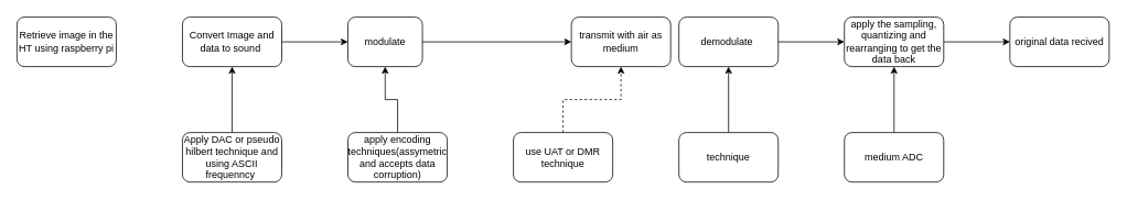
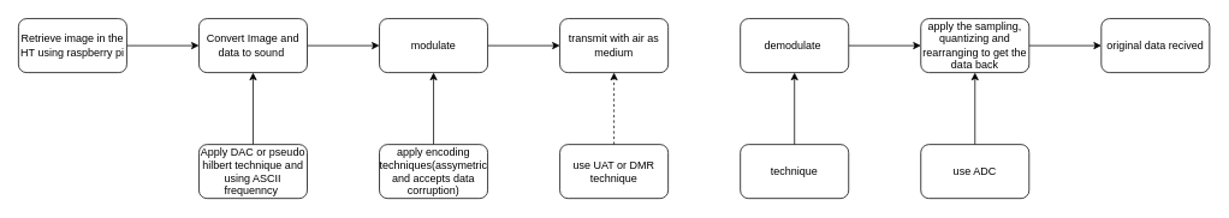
  <mxCell id="0" />
  <mxCell id="1" parent="0" />
  <mxCell id="2" value="" style="edgeStyle=orthogonalEdgeStyle;rounded=0;orthogonalLoop=1;jettySize=auto;html=1;" edge="1" parent="1" source="5" target="8"><mxGeometry relative="1" as="geometry" /></mxCell>
  <mxCell id="3" value="" style="edgeStyle=orthogonalEdgeStyle;rounded=0;orthogonalLoop=1;jettySize=auto;html=1;" edge="1" parent="1" source="18" target="5"><mxGeometry relative="1" as="geometry" /></mxCell>
+ <mxCell id="4" value="" style="edgeStyle=orthogonalEdgeStyle;rounded=0;orthogonalLoop=1;jettySize=auto;html=1;" edge="1" parent="1" source="23" target="5"><mxGeometry relative="1" as="geometry" /></mxCell>
  <mxCell id="5" value="Convert Image and data to sound&amp;nbsp;" style="rounded=1;whiteSpace=wrap;html=1;" vertex="1" parent="1"><mxGeometry x="220" y="20" width="120" height="60" as="geometry" /></mxCell>
  <mxCell id="6" value="" style="edgeStyle=orthogonalEdgeStyle;rounded=0;orthogonalLoop=1;jettySize=auto;html=1;" edge="1" parent="1" source="8" target="10"><mxGeometry relative="1" as="geometry" /></mxCell>
  <mxCell id="7" value="" style="edgeStyle=orthogonalEdgeStyle;rounded=0;orthogonalLoop=1;jettySize=auto;html=1;" edge="1" parent="1" source="19" target="8"><mxGeometry relative="1" as="geometry" /></mxCell>
- <mxCell id="8" value="modulate" style="whiteSpace=wrap;html=1;rounded=1;" vertex="1" parent="1"><mxGeometry x="420" y="20" width="90" height="60" as="geometry" /></mxCell>
+ <mxCell id="8" value="modulate" style="whiteSpace=wrap;html=1;rounded=1;" vertex="1" parent="1"><mxGeometry x="420" y="20" width="120" height="60" as="geometry" /></mxCell>
  <mxCell id="9" value="" style="edgeStyle=orthogonalEdgeStyle;rounded=0;orthogonalLoop=1;jettySize=auto;html=1;dashed=1;" edge="1" parent="1" source="20" target="10"><mxGeometry relative="1" as="geometry" /></mxCell>
- <mxCell id="10" value="transmit with air as medium" style="whiteSpace=wrap;html=1;rounded=1;" vertex="1" parent="1"><mxGeometry x="690" y="20" width="120" height="60" as="geometry" /></mxCell>
+ <mxCell id="10" value="transmit with air as medium" style="whiteSpace=wrap;html=1;rounded=1;" vertex="1" parent="1"><mxGeometry y="20" width="120" height="60" as="geometry" x="620" /></mxCell>
  <mxCell id="11" value="" style="edgeStyle=orthogonalEdgeStyle;rounded=0;orthogonalLoop=1;jettySize=auto;html=1;" edge="1" parent="1" source="13" target="16"><mxGeometry relative="1" as="geometry" /></mxCell>
  <mxCell id="12" value="" style="edgeStyle=orthogonalEdgeStyle;rounded=0;orthogonalLoop=1;jettySize=auto;html=1;" edge="1" parent="1" source="21" target="13"><mxGeometry relative="1" as="geometry" /></mxCell>
  <mxCell id="13" value="demodulate&amp;nbsp;" style="whiteSpace=wrap;html=1;rounded=1;" vertex="1" parent="1"><mxGeometry x="820" y="20" width="120" height="60" as="geometry" /></mxCell>
  <mxCell id="14" value="" style="edgeStyle=orthogonalEdgeStyle;rounded=0;orthogonalLoop=1;jettySize=auto;html=1;" edge="1" parent="1" source="16" target="17"><mxGeometry relative="1" as="geometry" /></mxCell>
  <mxCell id="15" value="" style="edgeStyle=orthogonalEdgeStyle;rounded=0;orthogonalLoop=1;jettySize=auto;html=1;" edge="1" parent="1" source="22" target="16"><mxGeometry relative="1" as="geometry" /></mxCell>
  <mxCell id="16" value="apply the sampling, quantizing and rearranging to get the data back" style="whiteSpace=wrap;html=1;rounded=1;" vertex="1" parent="1"><mxGeometry x="1020" y="20" width="120" height="60" as="geometry" /></mxCell>
  <mxCell id="17" value="original data recived" style="whiteSpace=wrap;html=1;rounded=1;" vertex="1" parent="1"><mxGeometry x="1220" y="20" width="120" height="60" as="geometry" /></mxCell>
  <mxCell id="18" value="Apply DAC or pseudo hilbert technique and using ASCII frequenncy&amp;nbsp;" style="rounded=1;whiteSpace=wrap;html=1;" vertex="1" parent="1"><mxGeometry x="220" y="160" width="120" height="60" as="geometry" /></mxCell>
  <mxCell id="19" value="apply encoding techniques(assymetric and accepts data corruption)" style="whiteSpace=wrap;html=1;rounded=1;" vertex="1" parent="1"><mxGeometry x="420" y="160" width="120" height="60" as="geometry" /></mxCell>
  <mxCell id="20" value="use UAT or DMR technique" style="whiteSpace=wrap;html=1;rounded=1;" vertex="1" parent="1"><mxGeometry y="160" width="120" height="60" as="geometry" x="620" /></mxCell>
  <mxCell id="21" value="technique" style="whiteSpace=wrap;html=1;rounded=1;" vertex="1" parent="1"><mxGeometry x="820" y="160" width="120" height="60" as="geometry" /></mxCell>
- <mxCell id="22" value="medium ADC" style="whiteSpace=wrap;html=1;rounded=1;" vertex="1" parent="1"><mxGeometry x="1020" y="160" width="120" height="60" as="geometry" /></mxCell>
+ <mxCell id="22" value="use ADC" style="whiteSpace=wrap;html=1;rounded=1;" vertex="1" parent="1"><mxGeometry x="1020" y="160" width="120" height="60" as="geometry" /></mxCell>
  <mxCell id="23" value="Retrieve image in the HT using raspberry pi" style="rounded=1;whiteSpace=wrap;html=1;" vertex="1" parent="1"><mxGeometry x="20" y="20" width="120" height="60" as="geometry" /></mxCell>
